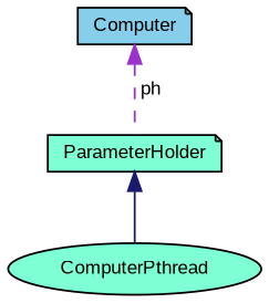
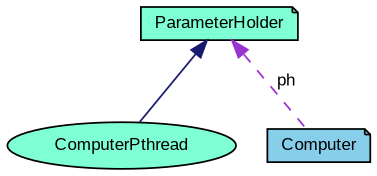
  digraph {
    fontname="Liberation Sans"
    node [color=black fillcolor=aquamarine fontname="Liberation Sans" fontsize=10 shape=note style=filled]
    edge [dir=back fontname="Liberation Sans" fontsize=10 labelfontname=Helvetica labelfontsize=10]
    n1 [fontcolor=black height=0.2 label=ComputerPthread shape=ellipse width=0.4]
    n2 [fillcolor=skyblue height=0.2 label=Computer width=0.4]
    n3 [height=0.2 label=ParameterHolder width=0.4]
    n3 -> n1 [color=midnightblue style=solid]
-   n2 -> n3 [color=darkorchid3 label=" ph" style=dashed]
+   n3 -> n2 [color=darkorchid3 label=" ph" style=dashed]
  }
